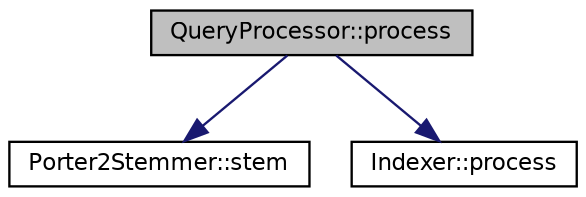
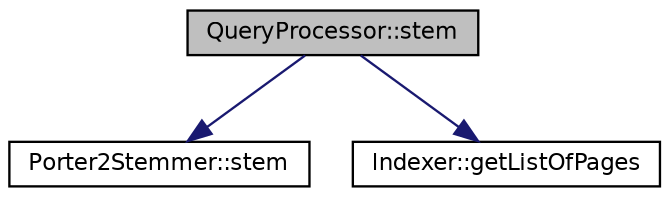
  digraph {
    rankdir=TB
    node [color=black fillcolor=white fontname=Helvetica fontsize=10 shape=record style=filled]
    edge [color=midnightblue fontname=Helvetica fontsize=10 labelfontname=Helvetica labelfontsize=10 style=solid]
-   n1 [fillcolor=grey75 fontcolor=black height=0.2 label="QueryProcessor::process" width=0.4]
+   n1 [fillcolor=grey75 fontcolor=black height=0.2 label="QueryProcessor::stem" width=0.4]
    n2 [height=0.2 label="Porter2Stemmer::stem" width=0.4]
-   n3 [height=0.2 label="Indexer::process" width=0.4]
+   n3 [height=0.2 label="Indexer::getListOfPages" width=0.4]
    n1 -> n2
    n1 -> n3
  }
